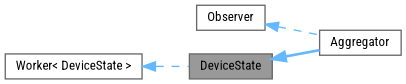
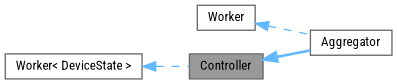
  digraph {
    fontname="Roboto Condensed"
    rankdir=LR
    node [color=gray40 fillcolor=white fontname="Roboto Condensed" fontsize=10 shape=box style=filled]
    edge [color=steelblue1 dir=back fontname="Roboto Condensed" fontsize=10 labelfontname=Helvetica labelfontsize=10 style=dashed]
-   n1 [fillcolor=grey60 fontcolor=black height=0.2 label=DeviceState width=0.4]
+   n1 [fillcolor=grey60 fontcolor=black height=0.2 label=Controller width=0.4]
    n2 [height=0.2 label=Aggregator width=0.4]
-   n3 [height=0.2 label=Observer width=0.4]
+   n3 [height=0.2 label=Worker width=0.4]
    n4 [height=0.2 label="Worker\< DeviceState \>" width=0.4]
    n1 -> n2 [style=bold]
    n3 -> n2
    n4 -> n1
  }
